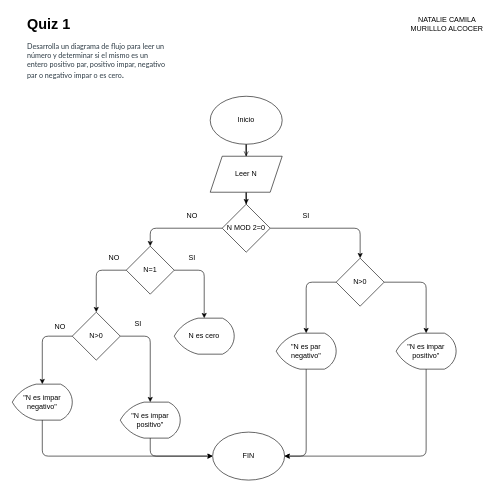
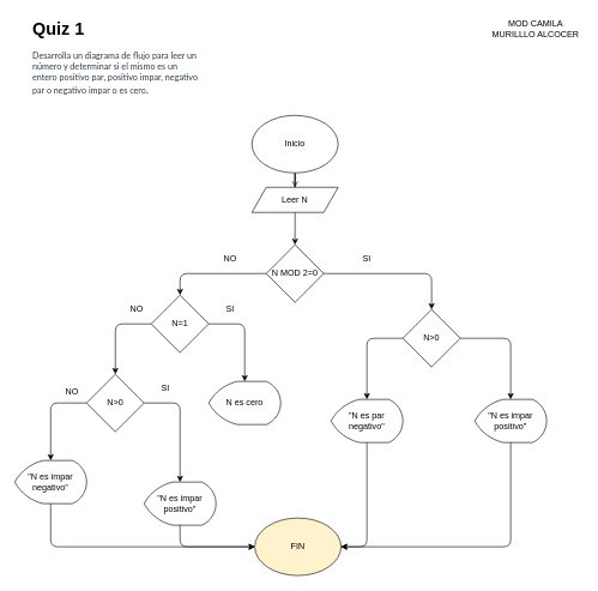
  <mxCell id="0" />
  <mxCell id="1" parent="0" />
  <mxCell id="2" value="" style="edgeStyle=orthogonalEdgeStyle;rounded=0;orthogonalLoop=1;jettySize=auto;html=1;entryX=0.5;entryY=0;entryDx=0;entryDy=0;endArrow=open;" edge="1" parent="1" source="3" target="6"><mxGeometry relative="1" as="geometry" /></mxCell>
  <mxCell id="3" value="Inicio" style="ellipse;whiteSpace=wrap;html=1;" vertex="1" parent="1"><mxGeometry x="350" y="160" width="120" height="80" as="geometry" /></mxCell>
  <mxCell id="4" value="&lt;h1&gt;Quiz 1&lt;/h1&gt;&lt;span style=&quot;color: rgb(45 , 59 , 69) ; font-family: &amp;#34;lato extended&amp;#34; , &amp;#34;lato&amp;#34; , &amp;#34;helvetica neue&amp;#34; , &amp;#34;helvetica&amp;#34; , &amp;#34;arial&amp;#34; , sans-serif ; background-color: rgb(255 , 255 , 255)&quot;&gt;&lt;font style=&quot;font-size: 12px&quot;&gt;Desarrolla un diagrama de flujo para leer un número y determinar si el mismo es un entero positivo par, positivo impar, negativo par o negativo impar o es cero&lt;/font&gt;&lt;/span&gt;&lt;span style=&quot;color: rgb(45 , 59 , 69) ; font-family: &amp;#34;lato extended&amp;#34; , &amp;#34;lato&amp;#34; , &amp;#34;helvetica neue&amp;#34; , &amp;#34;helvetica&amp;#34; , &amp;#34;arial&amp;#34; , sans-serif ; font-size: 16px ; background-color: rgb(255 , 255 , 255)&quot;&gt;.&lt;/span&gt;&lt;p&gt;.&lt;/p&gt;" style="text;html=1;strokeColor=none;fillColor=none;spacing=5;spacingTop=-20;whiteSpace=wrap;overflow=hidden;rounded=0;" vertex="1" parent="1"><mxGeometry x="40" y="20" width="240" height="120" as="geometry" /></mxCell>
  <mxCell id="5" value="" style="edgeStyle=orthogonalEdgeStyle;rounded=0;orthogonalLoop=1;jettySize=auto;html=1;" edge="1" parent="1" source="6" target="7"><mxGeometry relative="1" as="geometry" /></mxCell>
- <mxCell id="6" value="Leer N" style="shape=parallelogram;perimeter=parallelogramPerimeter;whiteSpace=wrap;html=1;fixedSize=1;" vertex="1" parent="1"><mxGeometry x="350" y="260" width="120" height="60" as="geometry" /></mxCell>
+ <mxCell id="6" value="Leer N" style="shape=parallelogram;perimeter=parallelogramPerimeter;whiteSpace=wrap;html=1;fixedSize=1;" vertex="1" parent="1"><mxGeometry x="350" y="260" width="120" height="35" as="geometry" /></mxCell>
  <mxCell id="7" value="N MOD 2=0" style="rhombus;whiteSpace=wrap;html=1;" vertex="1" parent="1"><mxGeometry x="370" y="340" width="80" height="80" as="geometry" /></mxCell>
  <mxCell id="8" value="N&amp;gt;0" style="rhombus;whiteSpace=wrap;html=1;" vertex="1" parent="1"><mxGeometry x="560" y="430" width="80" height="80" as="geometry" /></mxCell>
  <mxCell id="9" value="N&amp;gt;0" style="rhombus;whiteSpace=wrap;html=1;" vertex="1" parent="1"><mxGeometry x="120" y="520" width="80" height="80" as="geometry" /></mxCell>
  <mxCell id="10" value="" style="endArrow=classic;html=1;exitX=1;exitY=0.5;exitDx=0;exitDy=0;entryX=0.5;entryY=0;entryDx=0;entryDy=0;" edge="1" parent="1" source="7" target="8"><mxGeometry width="50" height="50" relative="1" as="geometry"><mxPoint x="420" y="380" as="sourcePoint" /><mxPoint x="470" y="330" as="targetPoint" /><Array as="points"><mxPoint x="600" y="380" /></Array></mxGeometry></mxCell>
  <mxCell id="11" value="" style="endArrow=classic;html=1;exitX=0;exitY=0.5;exitDx=0;exitDy=0;entryX=0.5;entryY=0;entryDx=0;entryDy=0;" edge="1" parent="1" source="7" target="24"><mxGeometry width="50" height="50" relative="1" as="geometry"><mxPoint x="420" y="380" as="sourcePoint" /><mxPoint x="240" y="400" as="targetPoint" /><Array as="points"><mxPoint x="250" y="380" /></Array></mxGeometry></mxCell>
  <mxCell id="12" value="SI" style="text;html=1;strokeColor=none;fillColor=none;align=center;verticalAlign=middle;whiteSpace=wrap;rounded=0;" vertex="1" parent="1"><mxGeometry x="490" y="350" width="40" height="20" as="geometry" /></mxCell>
  <mxCell id="13" value="NO" style="text;html=1;strokeColor=none;fillColor=none;align=center;verticalAlign=middle;whiteSpace=wrap;rounded=0;" vertex="1" parent="1"><mxGeometry x="300" y="350" width="40" height="20" as="geometry" /></mxCell>
  <mxCell id="14" value="&quot;N es impar positivo&quot;" style="strokeWidth=1;html=1;shape=mxgraph.flowchart.display;whiteSpace=wrap;" vertex="1" parent="1"><mxGeometry x="660" y="555" width="100" height="60" as="geometry" /></mxCell>
  <mxCell id="15" value="&quot;N es impar positivo&quot;" style="strokeWidth=1;html=1;shape=mxgraph.flowchart.display;whiteSpace=wrap;" vertex="1" parent="1"><mxGeometry x="200" y="670" width="100" height="60" as="geometry" /></mxCell>
  <mxCell id="16" value="&quot;N es impar negativo&quot;" style="strokeWidth=1;html=1;shape=mxgraph.flowchart.display;whiteSpace=wrap;" vertex="1" parent="1"><mxGeometry x="20" y="640" width="100" height="60" as="geometry" /></mxCell>
  <mxCell id="17" value="&quot;N es par negativo&quot;" style="strokeWidth=1;html=1;shape=mxgraph.flowchart.display;whiteSpace=wrap;" vertex="1" parent="1"><mxGeometry x="460" y="555" width="100" height="60" as="geometry" /></mxCell>
  <mxCell id="18" value="" style="endArrow=classic;html=1;exitX=0;exitY=0.5;exitDx=0;exitDy=0;entryX=0.5;entryY=0;entryDx=0;entryDy=0;entryPerimeter=0;" edge="1" parent="1" source="9" target="16"><mxGeometry width="50" height="50" relative="1" as="geometry"><mxPoint x="370" y="560" as="sourcePoint" /><mxPoint x="100" y="650" as="targetPoint" /><Array as="points"><mxPoint x="70" y="560" /></Array></mxGeometry></mxCell>
  <mxCell id="19" value="" style="endArrow=classic;html=1;exitX=1;exitY=0.5;exitDx=0;exitDy=0;" edge="1" parent="1" source="9" target="15"><mxGeometry width="50" height="50" relative="1" as="geometry"><mxPoint x="370" y="560" as="sourcePoint" /><mxPoint x="420" y="510" as="targetPoint" /><Array as="points"><mxPoint x="250" y="560" /></Array></mxGeometry></mxCell>
  <mxCell id="20" value="NO" style="text;html=1;strokeColor=none;fillColor=none;align=center;verticalAlign=middle;whiteSpace=wrap;rounded=0;" vertex="1" parent="1"><mxGeometry x="80" y="535" width="40" height="20" as="geometry" /></mxCell>
  <mxCell id="21" value="SI" style="text;html=1;strokeColor=none;fillColor=none;align=center;verticalAlign=middle;whiteSpace=wrap;rounded=0;" vertex="1" parent="1"><mxGeometry x="210" y="530" width="40" height="20" as="geometry" /></mxCell>
  <mxCell id="22" value="" style="endArrow=classic;html=1;exitX=1;exitY=0.5;exitDx=0;exitDy=0;entryX=0.5;entryY=0;entryDx=0;entryDy=0;entryPerimeter=0;" edge="1" parent="1" source="8" target="14"><mxGeometry width="50" height="50" relative="1" as="geometry"><mxPoint x="420" y="450" as="sourcePoint" /><mxPoint x="681.6" y="566.38" as="targetPoint" /><Array as="points"><mxPoint x="710" y="470" /></Array></mxGeometry></mxCell>
- <mxCell id="23" value="FIN" style="ellipse;whiteSpace=wrap;html=1;" vertex="1" parent="1"><mxGeometry x="354" y="720" width="120" height="80" as="geometry" /></mxCell>
+ <mxCell id="23" value="FIN" style="ellipse;whiteSpace=wrap;html=1;fillColor=#fff2cc;" vertex="1" parent="1"><mxGeometry x="354" y="720" width="120" height="80" as="geometry" /></mxCell>
  <mxCell id="24" value="N=1" style="rhombus;whiteSpace=wrap;html=1;" vertex="1" parent="1"><mxGeometry x="210" y="410" width="80" height="80" as="geometry" /></mxCell>
  <mxCell id="25" value="N es cero" style="strokeWidth=1;html=1;shape=mxgraph.flowchart.display;whiteSpace=wrap;" vertex="1" parent="1"><mxGeometry x="290" y="530" width="100" height="60" as="geometry" /></mxCell>
  <mxCell id="26" value="SI" style="text;html=1;strokeColor=none;fillColor=none;align=center;verticalAlign=middle;whiteSpace=wrap;rounded=0;" vertex="1" parent="1"><mxGeometry x="300" y="420" width="40" height="20" as="geometry" /></mxCell>
  <mxCell id="27" value="" style="endArrow=classic;html=1;exitX=0;exitY=0.5;exitDx=0;exitDy=0;entryX=0.5;entryY=0;entryDx=0;entryDy=0;" edge="1" parent="1" source="24" target="9"><mxGeometry width="50" height="50" relative="1" as="geometry"><mxPoint x="420" y="630" as="sourcePoint" /><mxPoint x="470" y="580" as="targetPoint" /><Array as="points"><mxPoint x="160" y="450" /></Array></mxGeometry></mxCell>
  <mxCell id="28" value="NO" style="text;html=1;strokeColor=none;fillColor=none;align=center;verticalAlign=middle;whiteSpace=wrap;rounded=0;" vertex="1" parent="1"><mxGeometry x="170" y="420" width="40" height="20" as="geometry" /></mxCell>
  <mxCell id="29" value="" style="endArrow=classic;html=1;exitX=0.5;exitY=1;exitDx=0;exitDy=0;exitPerimeter=0;entryX=0;entryY=0.5;entryDx=0;entryDy=0;" edge="1" parent="1" source="16" target="23"><mxGeometry width="50" height="50" relative="1" as="geometry"><mxPoint x="100" y="710" as="sourcePoint" /><mxPoint x="340" y="760" as="targetPoint" /><Array as="points"><mxPoint x="70" y="760" /></Array></mxGeometry></mxCell>
  <mxCell id="30" value="" style="endArrow=classic;html=1;exitX=0.5;exitY=1;exitDx=0;exitDy=0;exitPerimeter=0;entryX=1;entryY=0.5;entryDx=0;entryDy=0;" edge="1" parent="1" source="17" target="23"><mxGeometry width="50" height="50" relative="1" as="geometry"><mxPoint x="420" y="630" as="sourcePoint" /><mxPoint x="470" y="580" as="targetPoint" /><Array as="points"><mxPoint x="510" y="760" /></Array></mxGeometry></mxCell>
  <mxCell id="31" value="" style="endArrow=classic;html=1;exitX=0.5;exitY=1;exitDx=0;exitDy=0;exitPerimeter=0;entryX=1;entryY=0.5;entryDx=0;entryDy=0;" edge="1" parent="1" source="14" target="23"><mxGeometry width="50" height="50" relative="1" as="geometry"><mxPoint x="670" y="625" as="sourcePoint" /><mxPoint x="470" y="580" as="targetPoint" /><Array as="points"><mxPoint x="710" y="760" /></Array></mxGeometry></mxCell>
  <mxCell id="32" value="" style="endArrow=classic;html=1;exitX=0.5;exitY=1;exitDx=0;exitDy=0;exitPerimeter=0;entryX=0;entryY=0.5;entryDx=0;entryDy=0;" edge="1" parent="1" source="15" target="23"><mxGeometry width="50" height="50" relative="1" as="geometry"><mxPoint x="390" y="710" as="sourcePoint" /><mxPoint x="440" y="660" as="targetPoint" /><Array as="points"><mxPoint x="250" y="760" /></Array></mxGeometry></mxCell>
  <mxCell id="33" value="" style="endArrow=classic;html=1;exitX=0;exitY=0.5;exitDx=0;exitDy=0;entryX=0.5;entryY=0;entryDx=0;entryDy=0;entryPerimeter=0;" edge="1" parent="1" source="8" target="17"><mxGeometry width="50" height="50" relative="1" as="geometry"><mxPoint x="390" y="650" as="sourcePoint" /><mxPoint x="440" y="600" as="targetPoint" /><Array as="points"><mxPoint x="510" y="470" /></Array></mxGeometry></mxCell>
  <mxCell id="34" value="" style="endArrow=classic;html=1;exitX=1;exitY=0.5;exitDx=0;exitDy=0;entryX=0.5;entryY=0;entryDx=0;entryDy=0;entryPerimeter=0;" edge="1" parent="1" source="24" target="25"><mxGeometry width="50" height="50" relative="1" as="geometry"><mxPoint x="390" y="470" as="sourcePoint" /><mxPoint x="440" y="420" as="targetPoint" /><Array as="points"><mxPoint x="340" y="450" /></Array></mxGeometry></mxCell>
- <mxCell id="35" value="NATALIE CAMILA MURILLLO ALCOCER" style="text;html=1;strokeColor=none;fillColor=none;align=center;verticalAlign=middle;whiteSpace=wrap;rounded=0;" vertex="1" parent="1"><mxGeometry x="680" y="30" width="130" height="20" as="geometry" /></mxCell>
+ <mxCell id="35" value="MOD CAMILA MURILLLO ALCOCER" style="text;html=1;strokeColor=none;fillColor=none;align=center;verticalAlign=middle;whiteSpace=wrap;rounded=0;" vertex="1" parent="1"><mxGeometry x="680" y="30" width="130" height="20" as="geometry" /></mxCell>
